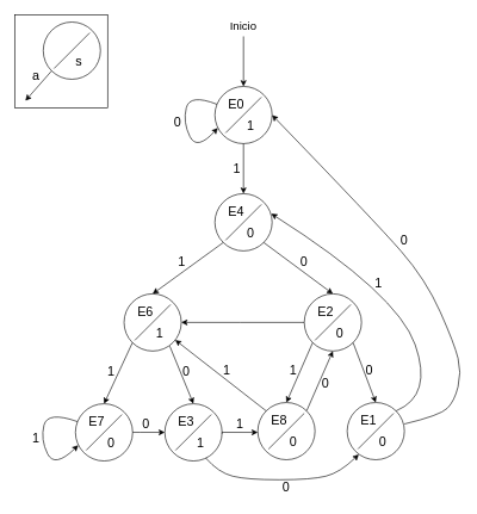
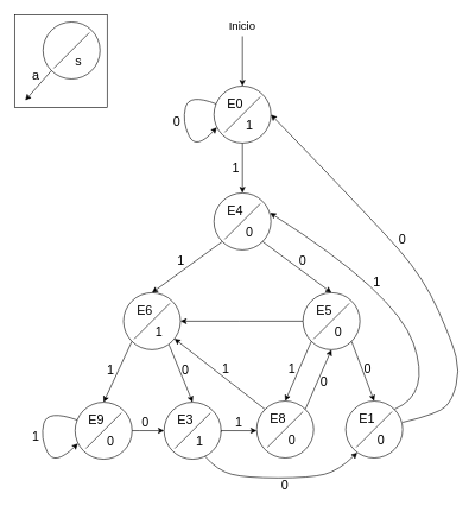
  <mxCell id="0" />
  <mxCell id="1" parent="0" />
  <mxCell id="2" value="" style="ellipse;whiteSpace=wrap;html=1;aspect=fixed;" vertex="1" parent="1"><mxGeometry x="300" y="120" width="80" height="80" as="geometry" /></mxCell>
  <mxCell id="3" value="" style="endArrow=none;html=1;rounded=0;" edge="1" parent="1"><mxGeometry width="50" height="50" relative="1" as="geometry"><mxPoint x="315" y="185" as="sourcePoint" /><mxPoint x="365" y="135" as="targetPoint" /></mxGeometry></mxCell>
  <mxCell id="4" value="E0" style="text;html=1;align=center;verticalAlign=middle;whiteSpace=wrap;rounded=0;fontSize=18;" vertex="1" parent="1"><mxGeometry x="300" y="130" width="60" height="30" as="geometry" /></mxCell>
  <mxCell id="5" value="1" style="text;html=1;align=center;verticalAlign=middle;whiteSpace=wrap;rounded=0;fontSize=18;" vertex="1" parent="1"><mxGeometry x="320" y="160" width="60" height="30" as="geometry" /></mxCell>
  <mxCell id="6" value="Inicio" style="text;html=1;align=center;verticalAlign=middle;whiteSpace=wrap;rounded=0;fontSize=16;" vertex="1" parent="1"><mxGeometry x="310" y="20" width="60" height="30" as="geometry" /></mxCell>
  <mxCell id="7" value="" style="curved=1;endArrow=classic;html=1;rounded=0;entryX=0.051;entryY=0.725;entryDx=0;entryDy=0;exitX=0.049;exitY=0.501;exitDx=0;exitDy=0;exitPerimeter=0;entryPerimeter=0;" edge="1" parent="1" source="4" target="2"><mxGeometry width="50" height="50" relative="1" as="geometry"><mxPoint x="300" y="145" as="sourcePoint" /><mxPoint x="295" y="230" as="targetPoint" /><Array as="points"><mxPoint x="265" y="130" /><mxPoint x="255" y="170" /><mxPoint x="275" y="210" /></Array></mxGeometry></mxCell>
  <mxCell id="8" value="0" style="text;html=1;align=center;verticalAlign=middle;whiteSpace=wrap;rounded=0;fontSize=18;" vertex="1" parent="1"><mxGeometry x="218" y="155" width="60" height="30" as="geometry" /></mxCell>
  <mxCell id="9" value="" style="ellipse;whiteSpace=wrap;html=1;aspect=fixed;" vertex="1" parent="1"><mxGeometry x="300" y="270" width="80" height="80" as="geometry" /></mxCell>
  <mxCell id="10" value="" style="endArrow=none;html=1;rounded=0;" edge="1" parent="1"><mxGeometry width="50" height="50" relative="1" as="geometry"><mxPoint x="315" y="335" as="sourcePoint" /><mxPoint x="365" y="285" as="targetPoint" /></mxGeometry></mxCell>
  <mxCell id="11" value="E4" style="text;html=1;align=center;verticalAlign=middle;whiteSpace=wrap;rounded=0;fontSize=18;" vertex="1" parent="1"><mxGeometry x="300" y="280" width="60" height="30" as="geometry" /></mxCell>
  <mxCell id="12" value="0" style="text;html=1;align=center;verticalAlign=middle;whiteSpace=wrap;rounded=0;fontSize=18;" vertex="1" parent="1"><mxGeometry x="320" y="310" width="60" height="30" as="geometry" /></mxCell>
  <mxCell id="13" value="" style="endArrow=classic;html=1;rounded=0;entryX=0.5;entryY=0;entryDx=0;entryDy=0;exitX=0.5;exitY=1;exitDx=0;exitDy=0;" edge="1" parent="1" source="2" target="9"><mxGeometry width="50" height="50" relative="1" as="geometry"><mxPoint x="335" y="200" as="sourcePoint" /><mxPoint x="515" y="220" as="targetPoint" /></mxGeometry></mxCell>
  <mxCell id="14" value="1" style="text;html=1;align=center;verticalAlign=middle;whiteSpace=wrap;rounded=0;fontSize=18;" vertex="1" parent="1"><mxGeometry x="301" y="220" width="60" height="30" as="geometry" /></mxCell>
  <mxCell id="15" value="" style="endArrow=classic;html=1;rounded=0;exitX=0;exitY=1;exitDx=0;exitDy=0;entryX=0.5;entryY=0;entryDx=0;entryDy=0;" edge="1" parent="1" source="9" target="17"><mxGeometry width="50" height="50" relative="1" as="geometry"><mxPoint x="223.216" y="340.004" as="sourcePoint" /><mxPoint x="206.5" y="411.72" as="targetPoint" /></mxGeometry></mxCell>
  <mxCell id="16" value="1" style="text;html=1;align=center;verticalAlign=middle;whiteSpace=wrap;rounded=0;fontSize=18;" vertex="1" parent="1"><mxGeometry x="224" y="350" width="60" height="30" as="geometry" /></mxCell>
  <mxCell id="17" value="" style="ellipse;whiteSpace=wrap;html=1;aspect=fixed;" vertex="1" parent="1"><mxGeometry x="173" y="410" width="80" height="80" as="geometry" /></mxCell>
  <mxCell id="18" value="" style="endArrow=none;html=1;rounded=0;" edge="1" parent="1"><mxGeometry width="50" height="50" relative="1" as="geometry"><mxPoint x="188" y="475" as="sourcePoint" /><mxPoint x="238" y="425" as="targetPoint" /></mxGeometry></mxCell>
  <mxCell id="19" value="E6" style="text;html=1;align=center;verticalAlign=middle;whiteSpace=wrap;rounded=0;fontSize=18;" vertex="1" parent="1"><mxGeometry x="173" y="420" width="60" height="30" as="geometry" /></mxCell>
  <mxCell id="20" value="1" style="text;html=1;align=center;verticalAlign=middle;whiteSpace=wrap;rounded=0;fontSize=18;" vertex="1" parent="1"><mxGeometry x="193" y="450" width="60" height="30" as="geometry" /></mxCell>
  <mxCell id="21" value="" style="endArrow=classic;html=1;rounded=0;entryX=0.5;entryY=0;entryDx=0;entryDy=0;exitX=1;exitY=1;exitDx=0;exitDy=0;" edge="1" parent="1" source="9" target="24"><mxGeometry width="50" height="50" relative="1" as="geometry"><mxPoint x="428.284" y="338.284" as="sourcePoint" /><mxPoint x="470" y="410" as="targetPoint" /></mxGeometry></mxCell>
  <mxCell id="22" value="0" style="text;html=1;align=center;verticalAlign=middle;whiteSpace=wrap;rounded=0;fontSize=18;" vertex="1" parent="1"><mxGeometry x="395" y="350" width="60" height="30" as="geometry" /></mxCell>
  <mxCell id="23" style="edgeStyle=orthogonalEdgeStyle;rounded=0;orthogonalLoop=1;jettySize=auto;html=1;exitX=0;exitY=0.5;exitDx=0;exitDy=0;entryX=1;entryY=0;entryDx=0;entryDy=0;" edge="1" parent="1" source="24" target="20"><mxGeometry relative="1" as="geometry"><Array as="points"><mxPoint x="335" y="450" /><mxPoint x="335" y="450" /></Array></mxGeometry></mxCell>
  <mxCell id="24" value="" style="ellipse;whiteSpace=wrap;html=1;aspect=fixed;" vertex="1" parent="1"><mxGeometry x="425" y="410" width="80" height="80" as="geometry" /></mxCell>
  <mxCell id="25" value="" style="endArrow=none;html=1;rounded=0;" edge="1" parent="1"><mxGeometry width="50" height="50" relative="1" as="geometry"><mxPoint x="440" y="475" as="sourcePoint" /><mxPoint x="490" y="425" as="targetPoint" /></mxGeometry></mxCell>
- <mxCell id="26" value="E2" style="text;html=1;align=center;verticalAlign=middle;whiteSpace=wrap;rounded=0;fontSize=18;" vertex="1" parent="1"><mxGeometry x="425" y="420" width="60" height="30" as="geometry" /></mxCell>
+ <mxCell id="26" value="E5" style="text;html=1;align=center;verticalAlign=middle;whiteSpace=wrap;rounded=0;fontSize=18;" vertex="1" parent="1"><mxGeometry x="425" y="420" width="60" height="30" as="geometry" /></mxCell>
  <mxCell id="27" value="0" style="text;html=1;align=center;verticalAlign=middle;whiteSpace=wrap;rounded=0;fontSize=18;" vertex="1" parent="1"><mxGeometry x="445" y="450" width="60" height="30" as="geometry" /></mxCell>
  <mxCell id="28" value="" style="endArrow=classic;html=1;rounded=0;entryX=0.5;entryY=0;entryDx=0;entryDy=0;exitX=0;exitY=1;exitDx=0;exitDy=0;" edge="1" parent="1" source="17" target="30"><mxGeometry width="50" height="50" relative="1" as="geometry"><mxPoint x="181.716" y="480.004" as="sourcePoint" /><mxPoint x="150" y="563.72" as="targetPoint" /></mxGeometry></mxCell>
  <mxCell id="29" value="1" style="text;html=1;align=center;verticalAlign=middle;whiteSpace=wrap;rounded=0;fontSize=18;" vertex="1" parent="1"><mxGeometry x="125" y="503.72" width="60" height="30" as="geometry" /></mxCell>
  <mxCell id="30" value="" style="ellipse;whiteSpace=wrap;html=1;aspect=fixed;" vertex="1" parent="1"><mxGeometry x="105" y="563.72" width="80" height="80" as="geometry" /></mxCell>
  <mxCell id="31" value="" style="endArrow=none;html=1;rounded=0;" edge="1" parent="1"><mxGeometry width="50" height="50" relative="1" as="geometry"><mxPoint x="120" y="628.72" as="sourcePoint" /><mxPoint x="170" y="578.72" as="targetPoint" /></mxGeometry></mxCell>
- <mxCell id="32" value="E7" style="text;html=1;align=center;verticalAlign=middle;whiteSpace=wrap;rounded=0;fontSize=18;" vertex="1" parent="1"><mxGeometry x="105" y="573.72" width="60" height="30" as="geometry" /></mxCell>
+ <mxCell id="32" value="E9" style="text;html=1;align=center;verticalAlign=middle;whiteSpace=wrap;rounded=0;fontSize=18;" vertex="1" parent="1"><mxGeometry x="105" y="573.72" width="60" height="30" as="geometry" /></mxCell>
  <mxCell id="33" style="edgeStyle=orthogonalEdgeStyle;rounded=0;orthogonalLoop=1;jettySize=auto;html=1;exitX=1;exitY=0;exitDx=0;exitDy=0;entryX=0;entryY=0.5;entryDx=0;entryDy=0;" edge="1" parent="1" source="34" target="35"><mxGeometry relative="1" as="geometry"><Array as="points"><mxPoint x="195" y="603.72" /><mxPoint x="195" y="603.72" /></Array></mxGeometry></mxCell>
  <mxCell id="34" value="0" style="text;html=1;align=center;verticalAlign=middle;whiteSpace=wrap;rounded=0;fontSize=18;" vertex="1" parent="1"><mxGeometry x="125" y="603.72" width="60" height="30" as="geometry" /></mxCell>
  <mxCell id="35" value="" style="ellipse;whiteSpace=wrap;html=1;aspect=fixed;" vertex="1" parent="1"><mxGeometry x="230" y="563.72" width="80" height="80" as="geometry" /></mxCell>
  <mxCell id="36" value="" style="endArrow=none;html=1;rounded=0;" edge="1" parent="1"><mxGeometry width="50" height="50" relative="1" as="geometry"><mxPoint x="245" y="628.72" as="sourcePoint" /><mxPoint x="295" y="578.72" as="targetPoint" /></mxGeometry></mxCell>
  <mxCell id="37" value="E3" style="text;html=1;align=center;verticalAlign=middle;whiteSpace=wrap;rounded=0;fontSize=18;" vertex="1" parent="1"><mxGeometry x="230" y="573.72" width="60" height="30" as="geometry" /></mxCell>
  <mxCell id="38" style="edgeStyle=orthogonalEdgeStyle;rounded=0;orthogonalLoop=1;jettySize=auto;html=1;exitX=1;exitY=0;exitDx=0;exitDy=0;entryX=0;entryY=0.5;entryDx=0;entryDy=0;" edge="1" parent="1"><mxGeometry relative="1" as="geometry"><mxPoint x="310" y="605.46" as="sourcePoint" /><mxPoint x="360" y="603.74" as="targetPoint" /><Array as="points"><mxPoint x="310" y="603.74" /></Array></mxGeometry></mxCell>
  <mxCell id="39" value="1" style="text;html=1;align=center;verticalAlign=middle;whiteSpace=wrap;rounded=0;fontSize=18;" vertex="1" parent="1"><mxGeometry x="250" y="603.72" width="60" height="30" as="geometry" /></mxCell>
  <mxCell id="40" value="" style="endArrow=classic;html=1;rounded=0;entryX=0.5;entryY=0;entryDx=0;entryDy=0;exitX=1;exitY=1;exitDx=0;exitDy=0;" edge="1" parent="1" source="24" target="42"><mxGeometry width="50" height="50" relative="1" as="geometry"><mxPoint x="545" y="480" as="sourcePoint" /><mxPoint x="530" y="552" as="targetPoint" /></mxGeometry></mxCell>
  <mxCell id="41" value="0" style="text;html=1;align=center;verticalAlign=middle;whiteSpace=wrap;rounded=0;fontSize=18;" vertex="1" parent="1"><mxGeometry x="486" y="502" width="60" height="30" as="geometry" /></mxCell>
  <mxCell id="42" value="" style="ellipse;whiteSpace=wrap;html=1;aspect=fixed;" vertex="1" parent="1"><mxGeometry x="485" y="562" width="80" height="80" as="geometry" /></mxCell>
  <mxCell id="43" value="" style="endArrow=none;html=1;rounded=0;" edge="1" parent="1"><mxGeometry width="50" height="50" relative="1" as="geometry"><mxPoint x="500" y="627" as="sourcePoint" /><mxPoint x="550" y="577" as="targetPoint" /></mxGeometry></mxCell>
  <mxCell id="44" value="E1" style="text;html=1;align=center;verticalAlign=middle;whiteSpace=wrap;rounded=0;fontSize=18;" vertex="1" parent="1"><mxGeometry x="485" y="572" width="60" height="30" as="geometry" /></mxCell>
  <mxCell id="45" value="0" style="text;html=1;align=center;verticalAlign=middle;whiteSpace=wrap;rounded=0;fontSize=18;" vertex="1" parent="1"><mxGeometry x="505" y="602" width="60" height="30" as="geometry" /></mxCell>
  <mxCell id="46" value="" style="curved=1;endArrow=classic;html=1;rounded=0;entryX=1;entryY=0.5;entryDx=0;entryDy=0;" edge="1" parent="1" target="2"><mxGeometry width="50" height="50" relative="1" as="geometry"><mxPoint x="565" y="592" as="sourcePoint" /><mxPoint x="385" y="150" as="targetPoint" /><Array as="points"><mxPoint x="615" y="580" /><mxPoint x="635" y="560" /><mxPoint x="645" y="520" /><mxPoint x="635" y="480" /><mxPoint x="595" y="390" /><mxPoint x="525" y="310" /></Array></mxGeometry></mxCell>
  <mxCell id="47" value="0" style="text;html=1;align=center;verticalAlign=middle;whiteSpace=wrap;rounded=0;fontSize=18;" vertex="1" parent="1"><mxGeometry x="535" y="320" width="60" height="30" as="geometry" /></mxCell>
  <mxCell id="48" value="" style="curved=1;endArrow=classic;html=1;rounded=0;exitX=1;exitY=0;exitDx=0;exitDy=0;entryX=0.985;entryY=0.35;entryDx=0;entryDy=0;entryPerimeter=0;" edge="1" parent="1" source="42" target="9"><mxGeometry width="50" height="50" relative="1" as="geometry"><mxPoint x="555" y="552" as="sourcePoint" /><mxPoint x="440" y="310" as="targetPoint" /><Array as="points"><mxPoint x="605" y="552" /><mxPoint x="555" y="410" /></Array></mxGeometry></mxCell>
  <mxCell id="49" value="1" style="text;html=1;align=center;verticalAlign=middle;whiteSpace=wrap;rounded=0;fontSize=18;" vertex="1" parent="1"><mxGeometry x="499" y="380" width="60" height="30" as="geometry" /></mxCell>
  <mxCell id="50" value="" style="curved=1;endArrow=classic;html=1;rounded=0;entryX=0.051;entryY=0.73;entryDx=0;entryDy=0;exitX=0.047;exitY=0.515;exitDx=0;exitDy=0;entryPerimeter=0;exitPerimeter=0;" edge="1" parent="1"><mxGeometry width="50" height="50" relative="1" as="geometry"><mxPoint x="108" y="588.72" as="sourcePoint" /><mxPoint x="109" y="621.72" as="targetPoint" /><Array as="points"><mxPoint x="66" y="573.72" /><mxPoint x="56" y="613.72" /><mxPoint x="76" y="653.72" /></Array></mxGeometry></mxCell>
  <mxCell id="51" value="1" style="text;html=1;align=center;verticalAlign=middle;whiteSpace=wrap;rounded=0;fontSize=18;" vertex="1" parent="1"><mxGeometry x="20" y="597" width="60" height="30" as="geometry" /></mxCell>
  <mxCell id="52" value="0" style="text;html=1;align=center;verticalAlign=middle;whiteSpace=wrap;rounded=0;fontSize=18;" vertex="1" parent="1"><mxGeometry x="174" y="576.72" width="60" height="30" as="geometry" /></mxCell>
  <mxCell id="53" value="" style="endArrow=classic;html=1;rounded=0;entryX=0.5;entryY=0;entryDx=0;entryDy=0;exitX=0.5;exitY=1;exitDx=0;exitDy=0;" edge="1" parent="1"><mxGeometry width="50" height="50" relative="1" as="geometry"><mxPoint x="340" y="50" as="sourcePoint" /><mxPoint x="340" y="120" as="targetPoint" /></mxGeometry></mxCell>
  <mxCell id="54" value="" style="endArrow=classic;html=1;rounded=0;entryX=0.5;entryY=0;entryDx=0;entryDy=0;exitX=0;exitY=1;exitDx=0;exitDy=0;" edge="1" parent="1" target="56"><mxGeometry width="50" height="50" relative="1" as="geometry"><mxPoint x="436.716" y="478.284" as="sourcePoint" /><mxPoint x="405" y="562" as="targetPoint" /></mxGeometry></mxCell>
  <mxCell id="55" value="1" style="text;html=1;align=center;verticalAlign=middle;whiteSpace=wrap;rounded=0;fontSize=18;" vertex="1" parent="1"><mxGeometry x="380" y="502" width="60" height="30" as="geometry" /></mxCell>
  <mxCell id="56" value="" style="ellipse;whiteSpace=wrap;html=1;aspect=fixed;" vertex="1" parent="1"><mxGeometry x="360" y="562" width="80" height="80" as="geometry" /></mxCell>
  <mxCell id="57" value="" style="endArrow=none;html=1;rounded=0;" edge="1" parent="1"><mxGeometry width="50" height="50" relative="1" as="geometry"><mxPoint x="375" y="627" as="sourcePoint" /><mxPoint x="425" y="577" as="targetPoint" /></mxGeometry></mxCell>
  <mxCell id="58" value="E8" style="text;html=1;align=center;verticalAlign=middle;whiteSpace=wrap;rounded=0;fontSize=18;" vertex="1" parent="1"><mxGeometry x="360" y="572" width="60" height="30" as="geometry" /></mxCell>
  <mxCell id="59" value="0" style="text;html=1;align=center;verticalAlign=middle;whiteSpace=wrap;rounded=0;fontSize=18;" vertex="1" parent="1"><mxGeometry x="380" y="602" width="60" height="30" as="geometry" /></mxCell>
  <mxCell id="60" value="" style="endArrow=classic;html=1;rounded=0;entryX=0.5;entryY=1;entryDx=0;entryDy=0;exitX=1;exitY=0;exitDx=0;exitDy=0;" edge="1" parent="1" source="56" target="24"><mxGeometry width="50" height="50" relative="1" as="geometry"><mxPoint x="439" y="513" as="sourcePoint" /><mxPoint x="471" y="597" as="targetPoint" /></mxGeometry></mxCell>
  <mxCell id="61" value="0" style="text;html=1;align=center;verticalAlign=middle;whiteSpace=wrap;rounded=0;fontSize=18;" vertex="1" parent="1"><mxGeometry x="425" y="520" width="60" height="30" as="geometry" /></mxCell>
  <mxCell id="62" value="" style="endArrow=classic;html=1;rounded=0;exitX=0;exitY=0;exitDx=0;exitDy=0;" edge="1" parent="1" source="56" target="17"><mxGeometry width="50" height="50" relative="1" as="geometry"><mxPoint x="318" y="562" as="sourcePoint" /><mxPoint x="355" y="478" as="targetPoint" /></mxGeometry></mxCell>
  <mxCell id="63" value="1" style="text;html=1;align=center;verticalAlign=middle;whiteSpace=wrap;rounded=0;fontSize=18;" vertex="1" parent="1"><mxGeometry x="287" y="502" width="60" height="30" as="geometry" /></mxCell>
  <mxCell id="64" value="" style="endArrow=classic;html=1;rounded=0;entryX=0.5;entryY=0;entryDx=0;entryDy=0;exitX=0.799;exitY=0.914;exitDx=0;exitDy=0;exitPerimeter=0;" edge="1" parent="1" source="17" target="35"><mxGeometry width="50" height="50" relative="1" as="geometry"><mxPoint x="243" y="480" as="sourcePoint" /><mxPoint x="275" y="564" as="targetPoint" /></mxGeometry></mxCell>
  <mxCell id="65" value="0" style="text;html=1;align=center;verticalAlign=middle;whiteSpace=wrap;rounded=0;fontSize=18;" vertex="1" parent="1"><mxGeometry x="230" y="503.72" width="60" height="30" as="geometry" /></mxCell>
  <mxCell id="66" value="1" style="text;html=1;align=center;verticalAlign=middle;whiteSpace=wrap;rounded=0;fontSize=18;" vertex="1" parent="1"><mxGeometry x="305" y="576.72" width="60" height="30" as="geometry" /></mxCell>
  <mxCell id="67" value="" style="curved=1;endArrow=classic;html=1;rounded=0;exitX=0.714;exitY=0.947;exitDx=0;exitDy=0;entryX=0.203;entryY=0.906;entryDx=0;entryDy=0;entryPerimeter=0;exitPerimeter=0;" edge="1" parent="1" source="35" target="42"><mxGeometry width="50" height="50" relative="1" as="geometry"><mxPoint x="347" y="720" as="sourcePoint" /><mxPoint x="397" y="670" as="targetPoint" /><Array as="points"><mxPoint x="305" y="660" /><mxPoint x="345" y="670" /><mxPoint x="435" y="670" /><mxPoint x="475" y="660" /></Array></mxGeometry></mxCell>
  <mxCell id="68" value="0" style="text;html=1;align=center;verticalAlign=middle;whiteSpace=wrap;rounded=0;fontSize=18;rotation=0;" vertex="1" parent="1"><mxGeometry x="370" y="666" width="60" height="30" as="geometry" /></mxCell>
  <mxCell id="69" value="" style="whiteSpace=wrap;html=1;aspect=fixed;" vertex="1" parent="1"><mxGeometry x="20" y="20" width="130" height="130" as="geometry" /></mxCell>
  <mxCell id="70" value="" style="ellipse;whiteSpace=wrap;html=1;aspect=fixed;" vertex="1" parent="1"><mxGeometry x="60" y="30" width="80" height="80" as="geometry" /></mxCell>
  <mxCell id="71" value="" style="endArrow=none;html=1;rounded=0;" edge="1" parent="1"><mxGeometry width="50" height="50" relative="1" as="geometry"><mxPoint x="75" y="95" as="sourcePoint" /><mxPoint x="125" y="45" as="targetPoint" /></mxGeometry></mxCell>
  <mxCell id="72" value="s" style="text;html=1;align=center;verticalAlign=middle;whiteSpace=wrap;rounded=0;fontSize=18;" vertex="1" parent="1"><mxGeometry x="80" y="70" width="60" height="30" as="geometry" /></mxCell>
  <mxCell id="73" value="" style="endArrow=classic;html=1;rounded=0;exitX=0;exitY=1;exitDx=0;exitDy=0;" edge="1" parent="1" source="70"><mxGeometry width="50" height="50" relative="1" as="geometry"><mxPoint x="60" y="190" as="sourcePoint" /><mxPoint x="35" y="140" as="targetPoint" /></mxGeometry></mxCell>
  <mxCell id="74" value="a" style="text;html=1;align=center;verticalAlign=middle;whiteSpace=wrap;rounded=0;fontSize=18;" vertex="1" parent="1"><mxGeometry x="20" y="90" width="60" height="30" as="geometry" /></mxCell>
